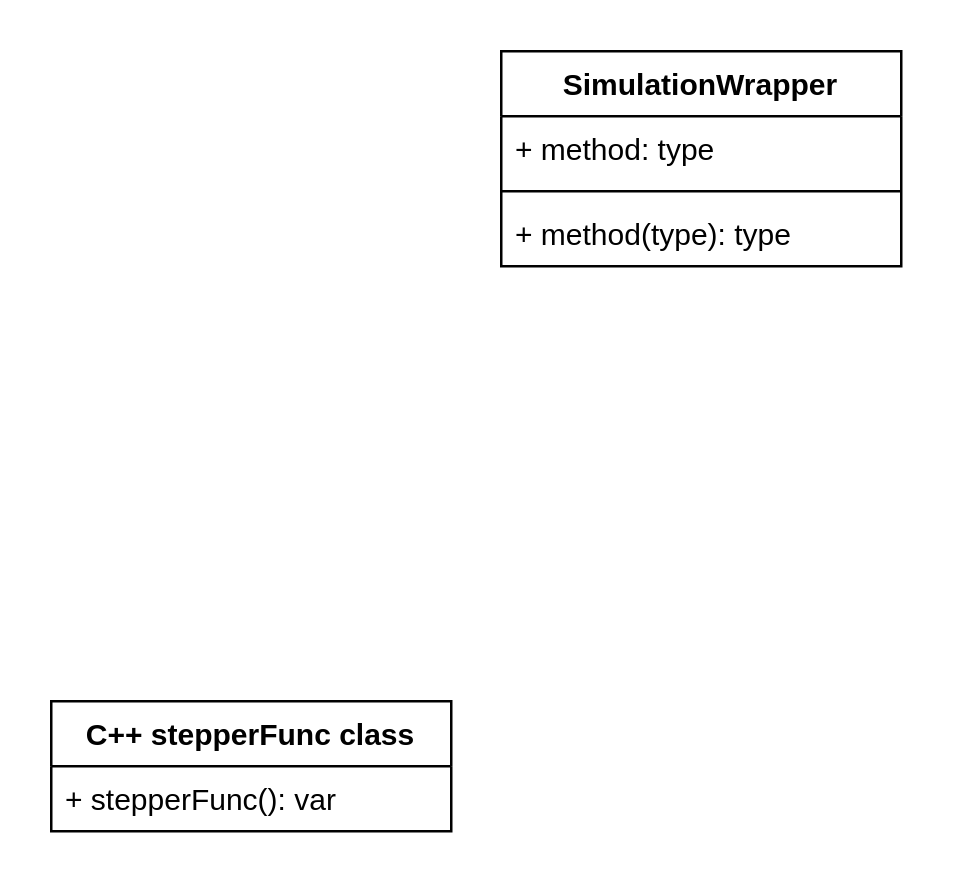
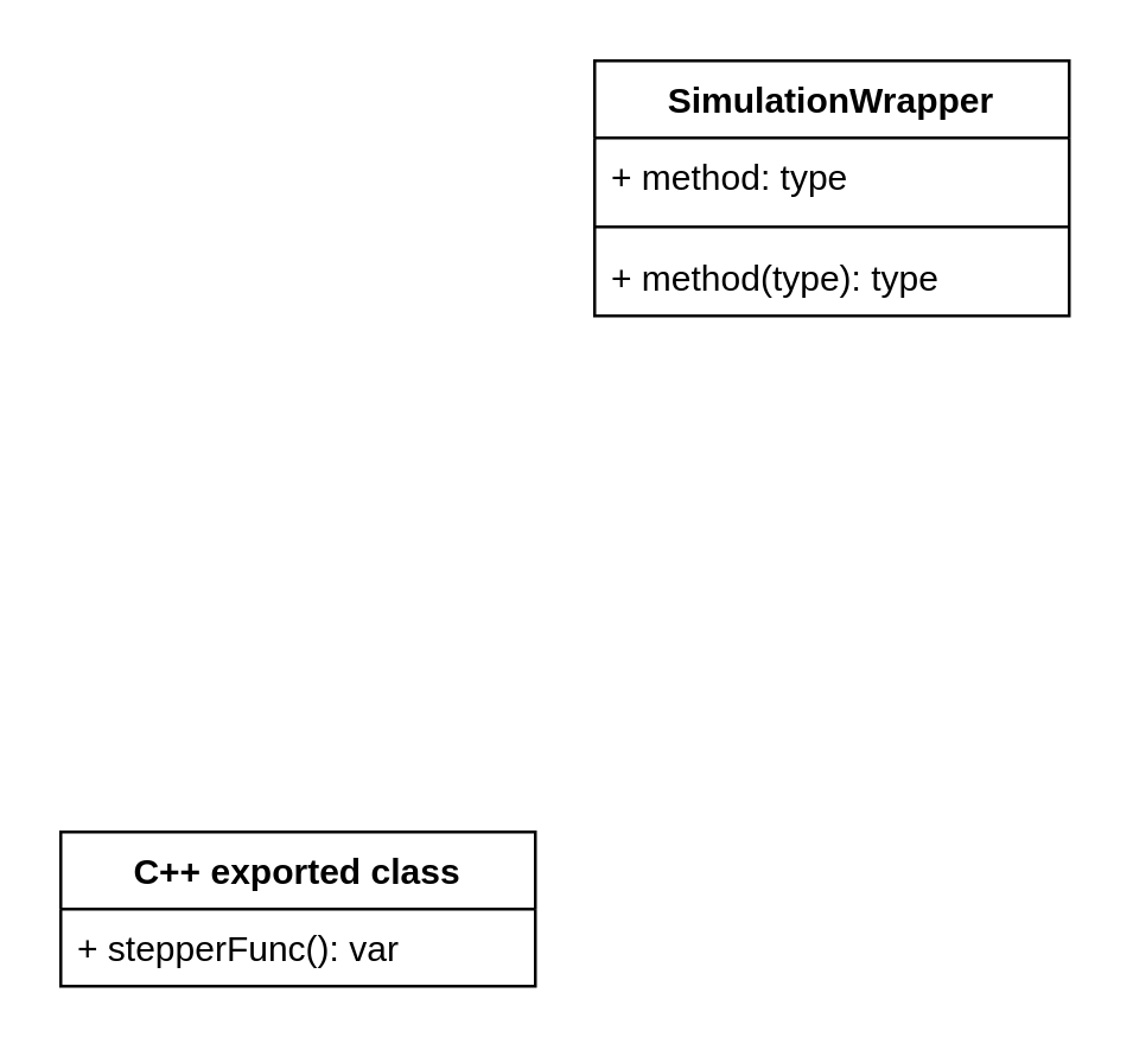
  <mxCell id="0" />
  <mxCell id="1" parent="0" />
- <mxCell id="2" value="C++ stepperFunc class" style="swimlane;fontStyle=1;align=center;verticalAlign=top;childLayout=stackLayout;horizontal=1;startSize=26;horizontalStack=0;resizeParent=1;resizeParentMax=0;resizeLast=0;collapsible=1;marginBottom=0;" vertex="1" parent="1"><mxGeometry x="20" y="280" width="160" height="52" as="geometry" /></mxCell>
+ <mxCell id="2" value="C++ exported class" style="swimlane;fontStyle=1;align=center;verticalAlign=top;childLayout=stackLayout;horizontal=1;startSize=26;horizontalStack=0;resizeParent=1;resizeParentMax=0;resizeLast=0;collapsible=1;marginBottom=0;" vertex="1" parent="1"><mxGeometry x="20" y="280" width="160" height="52" as="geometry" /></mxCell>
  <mxCell id="3" value="+ stepperFunc(): var" style="text;strokeColor=none;fillColor=none;align=left;verticalAlign=top;spacingLeft=4;spacingRight=4;overflow=hidden;rotatable=0;points=[[0,0.5],[1,0.5]];portConstraint=eastwest;" vertex="1" parent="2"><mxGeometry y="26" width="160" height="26" as="geometry" /></mxCell>
  <mxCell id="4" value="SimulationWrapper" style="swimlane;fontStyle=1;align=center;verticalAlign=top;childLayout=stackLayout;horizontal=1;startSize=26;horizontalStack=0;resizeParent=1;resizeParentMax=0;resizeLast=0;collapsible=1;marginBottom=0;" vertex="1" parent="1"><mxGeometry x="200" y="20" width="160" height="86" as="geometry" /></mxCell>
  <mxCell id="5" value="+ method: type" style="text;strokeColor=none;fillColor=none;align=left;verticalAlign=top;spacingLeft=4;spacingRight=4;overflow=hidden;rotatable=0;points=[[0,0.5],[1,0.5]];portConstraint=eastwest;" vertex="1" parent="4"><mxGeometry y="26" width="160" height="26" as="geometry" /></mxCell>
  <mxCell id="6" value="" style="line;strokeWidth=1;fillColor=none;align=left;verticalAlign=middle;spacingTop=-1;spacingLeft=3;spacingRight=3;rotatable=0;labelPosition=right;points=[];portConstraint=eastwest;" vertex="1" parent="4"><mxGeometry y="52" width="160" height="8" as="geometry" /></mxCell>
  <mxCell id="7" value="+ method(type): type" style="text;strokeColor=none;fillColor=none;align=left;verticalAlign=top;spacingLeft=4;spacingRight=4;overflow=hidden;rotatable=0;points=[[0,0.5],[1,0.5]];portConstraint=eastwest;" vertex="1" parent="4"><mxGeometry y="60" width="160" height="26" as="geometry" /></mxCell>
